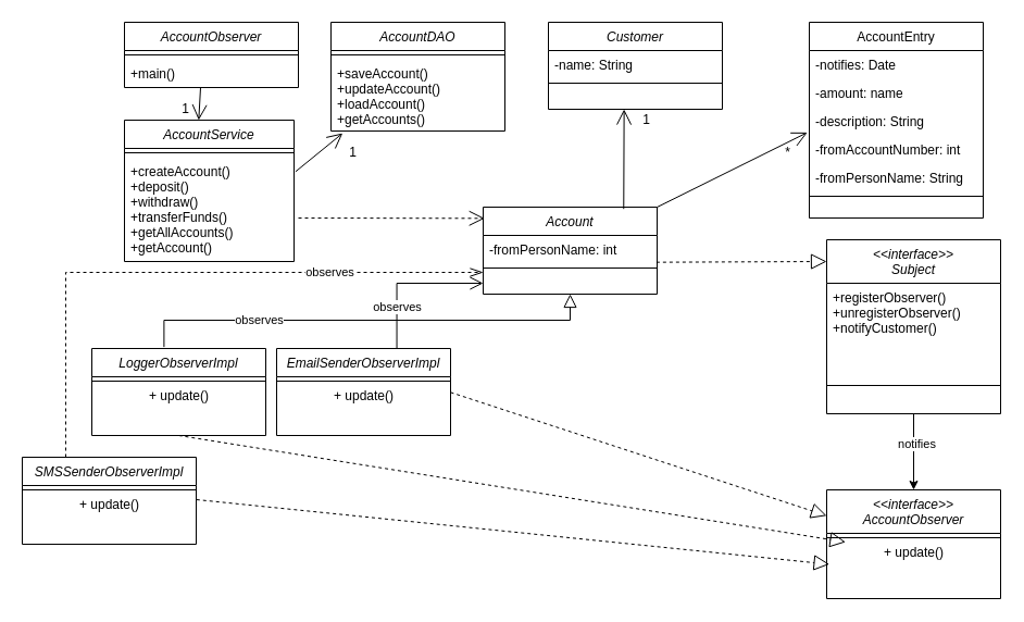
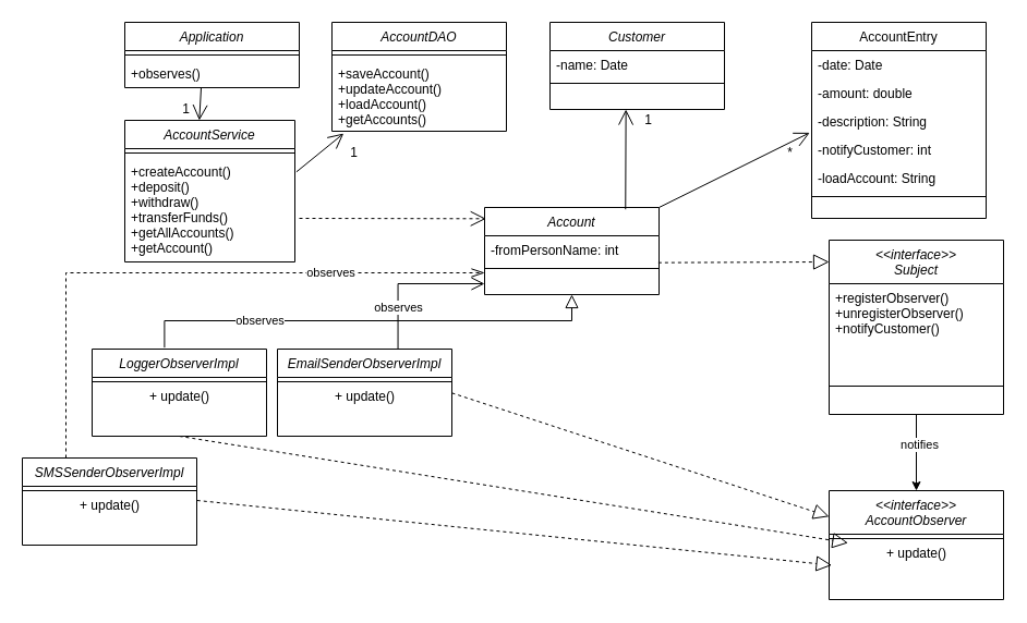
  <mxCell id="0" />
  <mxCell id="1" parent="0" />
  <mxCell id="2" value="" style="endArrow=open;endSize=10;endFill=0;shadow=0;strokeWidth=1;rounded=0;edgeStyle=elbowEdgeStyle;elbow=vertical;exitX=0.691;exitY=-0.006;exitDx=0;exitDy=0;exitPerimeter=0;" edge="1" parent="1" source="26"><mxGeometry width="160" relative="1" as="geometry"><mxPoint x="-66" y="483" as="sourcePoint" /><mxPoint x="444" y="260" as="targetPoint" /><Array as="points"><mxPoint x="384" y="260" /></Array></mxGeometry></mxCell>
  <mxCell id="3" value="observes&lt;br&gt;" style="edgeLabel;html=1;align=center;verticalAlign=middle;resizable=0;points=[];" vertex="1" connectable="0" parent="2"><mxGeometry x="-0.448" relative="1" as="geometry"><mxPoint as="offset" /></mxGeometry></mxCell>
  <mxCell id="4" value="AccountEntry" style="swimlane;fontStyle=0;align=center;verticalAlign=top;childLayout=stackLayout;horizontal=1;startSize=26;horizontalStack=0;resizeParent=1;resizeLast=0;collapsible=1;marginBottom=0;rounded=0;shadow=0;strokeWidth=1;" vertex="1" parent="1"><mxGeometry x="744" y="20" width="160" height="180" as="geometry"><mxRectangle x="550" y="140" width="160" height="26" as="alternateBounds" /></mxGeometry></mxCell>
- <mxCell id="5" value="-notifies: Date" style="text;align=left;verticalAlign=top;spacingLeft=4;spacingRight=4;overflow=hidden;rotatable=0;points=[[0,0.5],[1,0.5]];portConstraint=eastwest;" vertex="1" parent="4"><mxGeometry y="26" width="160" height="26" as="geometry" /></mxCell>
- <mxCell id="6" value="-amount: name" style="text;align=left;verticalAlign=top;spacingLeft=4;spacingRight=4;overflow=hidden;rotatable=0;points=[[0,0.5],[1,0.5]];portConstraint=eastwest;rounded=0;shadow=0;html=0;" vertex="1" parent="4"><mxGeometry y="52" width="160" height="26" as="geometry" /></mxCell>
+ <mxCell id="5" value="-date: Date" style="text;align=left;verticalAlign=top;spacingLeft=4;spacingRight=4;overflow=hidden;rotatable=0;points=[[0,0.5],[1,0.5]];portConstraint=eastwest;" vertex="1" parent="4"><mxGeometry y="26" width="160" height="26" as="geometry" /></mxCell>
+ <mxCell id="6" value="-amount: double" style="text;align=left;verticalAlign=top;spacingLeft=4;spacingRight=4;overflow=hidden;rotatable=0;points=[[0,0.5],[1,0.5]];portConstraint=eastwest;rounded=0;shadow=0;html=0;" vertex="1" parent="4"><mxGeometry y="52" width="160" height="26" as="geometry" /></mxCell>
  <mxCell id="7" value="-description: String" style="text;align=left;verticalAlign=top;spacingLeft=4;spacingRight=4;overflow=hidden;rotatable=0;points=[[0,0.5],[1,0.5]];portConstraint=eastwest;rounded=0;shadow=0;html=0;" vertex="1" parent="4"><mxGeometry y="78" width="160" height="26" as="geometry" /></mxCell>
- <mxCell id="8" value="-fromAccountNumber: int" style="text;align=left;verticalAlign=top;spacingLeft=4;spacingRight=4;overflow=hidden;rotatable=0;points=[[0,0.5],[1,0.5]];portConstraint=eastwest;rounded=0;shadow=0;html=0;" vertex="1" parent="4"><mxGeometry y="104" width="160" height="26" as="geometry" /></mxCell>
- <mxCell id="9" value="-fromPersonName: String" style="text;align=left;verticalAlign=top;spacingLeft=4;spacingRight=4;overflow=hidden;rotatable=0;points=[[0,0.5],[1,0.5]];portConstraint=eastwest;rounded=0;shadow=0;html=0;" vertex="1" parent="4"><mxGeometry y="130" width="160" height="26" as="geometry" /></mxCell>
+ <mxCell id="8" value="-notifyCustomer: int" style="text;align=left;verticalAlign=top;spacingLeft=4;spacingRight=4;overflow=hidden;rotatable=0;points=[[0,0.5],[1,0.5]];portConstraint=eastwest;rounded=0;shadow=0;html=0;" vertex="1" parent="4"><mxGeometry y="104" width="160" height="26" as="geometry" /></mxCell>
+ <mxCell id="9" value="-loadAccount: String" style="text;align=left;verticalAlign=top;spacingLeft=4;spacingRight=4;overflow=hidden;rotatable=0;points=[[0,0.5],[1,0.5]];portConstraint=eastwest;rounded=0;shadow=0;html=0;" vertex="1" parent="4"><mxGeometry y="130" width="160" height="26" as="geometry" /></mxCell>
  <mxCell id="10" value="" style="line;html=1;strokeWidth=1;align=left;verticalAlign=middle;spacingTop=-1;spacingLeft=3;spacingRight=3;rotatable=0;labelPosition=right;points=[];portConstraint=eastwest;" vertex="1" parent="4"><mxGeometry y="156" width="160" height="8" as="geometry" /></mxCell>
- <mxCell id="11" value="AccountObserver" style="swimlane;fontStyle=2;align=center;verticalAlign=top;childLayout=stackLayout;horizontal=1;startSize=26;horizontalStack=0;resizeParent=1;resizeLast=0;collapsible=1;marginBottom=0;rounded=0;shadow=0;strokeWidth=1;" vertex="1" parent="1"><mxGeometry x="114" y="20" width="160" height="60" as="geometry"><mxRectangle x="230" y="140" width="160" height="26" as="alternateBounds" /></mxGeometry></mxCell>
+ <mxCell id="11" value="Application" style="swimlane;fontStyle=2;align=center;verticalAlign=top;childLayout=stackLayout;horizontal=1;startSize=26;horizontalStack=0;resizeParent=1;resizeLast=0;collapsible=1;marginBottom=0;rounded=0;shadow=0;strokeWidth=1;" vertex="1" parent="1"><mxGeometry x="114" y="20" width="160" height="60" as="geometry"><mxRectangle x="230" y="140" width="160" height="26" as="alternateBounds" /></mxGeometry></mxCell>
  <mxCell id="12" value="" style="line;html=1;strokeWidth=1;align=left;verticalAlign=middle;spacingTop=-1;spacingLeft=3;spacingRight=3;rotatable=0;labelPosition=right;points=[];portConstraint=eastwest;" vertex="1" parent="11"><mxGeometry y="26" width="160" height="8" as="geometry" /></mxCell>
- <mxCell id="13" value="+main()" style="text;align=left;verticalAlign=top;spacingLeft=4;spacingRight=4;overflow=hidden;rotatable=0;points=[[0,0.5],[1,0.5]];portConstraint=eastwest;" vertex="1" parent="11"><mxGeometry y="34" width="160" height="26" as="geometry" /></mxCell>
+ <mxCell id="13" value="+observes()" style="text;align=left;verticalAlign=top;spacingLeft=4;spacingRight=4;overflow=hidden;rotatable=0;points=[[0,0.5],[1,0.5]];portConstraint=eastwest;" vertex="1" parent="11"><mxGeometry y="34" width="160" height="26" as="geometry" /></mxCell>
  <mxCell id="14" value="AccountDAO&#10;" style="swimlane;fontStyle=2;align=center;verticalAlign=top;childLayout=stackLayout;horizontal=1;startSize=26;horizontalStack=0;resizeParent=1;resizeLast=0;collapsible=1;marginBottom=0;rounded=0;shadow=0;strokeWidth=1;" vertex="1" parent="1"><mxGeometry x="304" y="20" width="160" height="100" as="geometry"><mxRectangle x="230" y="140" width="160" height="26" as="alternateBounds" /></mxGeometry></mxCell>
  <mxCell id="15" value="" style="line;html=1;strokeWidth=1;align=left;verticalAlign=middle;spacingTop=-1;spacingLeft=3;spacingRight=3;rotatable=0;labelPosition=right;points=[];portConstraint=eastwest;" vertex="1" parent="14"><mxGeometry y="26" width="160" height="8" as="geometry" /></mxCell>
  <mxCell id="16" value="+saveAccount()&#10;+updateAccount()&#10;+loadAccount()&#10;+getAccounts()" style="text;align=left;verticalAlign=top;spacingLeft=4;spacingRight=4;overflow=hidden;rotatable=0;points=[[0,0.5],[1,0.5]];portConstraint=eastwest;" vertex="1" parent="14"><mxGeometry y="34" width="160" height="66" as="geometry" /></mxCell>
  <mxCell id="17" value="Customer" style="swimlane;fontStyle=2;align=center;verticalAlign=top;childLayout=stackLayout;horizontal=1;startSize=26;horizontalStack=0;resizeParent=1;resizeLast=0;collapsible=1;marginBottom=0;rounded=0;shadow=0;strokeWidth=1;" vertex="1" parent="1"><mxGeometry x="504" y="20" width="160" height="80" as="geometry"><mxRectangle x="230" y="140" width="160" height="26" as="alternateBounds" /></mxGeometry></mxCell>
- <mxCell id="18" value="-name: String" style="text;align=left;verticalAlign=top;spacingLeft=4;spacingRight=4;overflow=hidden;rotatable=0;points=[[0,0.5],[1,0.5]];portConstraint=eastwest;" vertex="1" parent="17"><mxGeometry y="26" width="160" height="26" as="geometry" /></mxCell>
+ <mxCell id="18" value="-name: Date" style="text;align=left;verticalAlign=top;spacingLeft=4;spacingRight=4;overflow=hidden;rotatable=0;points=[[0,0.5],[1,0.5]];portConstraint=eastwest;" vertex="1" parent="17"><mxGeometry y="26" width="160" height="26" as="geometry" /></mxCell>
  <mxCell id="19" value="" style="line;html=1;strokeWidth=1;align=left;verticalAlign=middle;spacingTop=-1;spacingLeft=3;spacingRight=3;rotatable=0;labelPosition=right;points=[];portConstraint=eastwest;" vertex="1" parent="17"><mxGeometry y="52" width="160" height="8" as="geometry" /></mxCell>
  <mxCell id="20" value="Account" style="swimlane;fontStyle=2;align=center;verticalAlign=top;childLayout=stackLayout;horizontal=1;startSize=26;horizontalStack=0;resizeParent=1;resizeLast=0;collapsible=1;marginBottom=0;rounded=0;shadow=0;strokeWidth=1;" vertex="1" parent="1"><mxGeometry x="444" y="190" width="160" height="80" as="geometry"><mxRectangle x="230" y="140" width="160" height="26" as="alternateBounds" /></mxGeometry></mxCell>
  <mxCell id="21" value="-fromPersonName: int" style="text;align=left;verticalAlign=top;spacingLeft=4;spacingRight=4;overflow=hidden;rotatable=0;points=[[0,0.5],[1,0.5]];portConstraint=eastwest;" vertex="1" parent="20"><mxGeometry y="26" width="160" height="26" as="geometry" /></mxCell>
  <mxCell id="22" value="" style="line;html=1;strokeWidth=1;align=left;verticalAlign=middle;spacingTop=-1;spacingLeft=3;spacingRight=3;rotatable=0;labelPosition=right;points=[];portConstraint=eastwest;" vertex="1" parent="20"><mxGeometry y="52" width="160" height="8" as="geometry" /></mxCell>
  <mxCell id="23" value="AccountService&#10;" style="swimlane;fontStyle=2;align=center;verticalAlign=top;childLayout=stackLayout;horizontal=1;startSize=26;horizontalStack=0;resizeParent=1;resizeLast=0;collapsible=1;marginBottom=0;rounded=0;shadow=0;strokeWidth=1;" vertex="1" parent="1"><mxGeometry x="114" y="110" width="156" height="130" as="geometry"><mxRectangle x="230" y="140" width="160" height="26" as="alternateBounds" /></mxGeometry></mxCell>
  <mxCell id="24" value="" style="line;html=1;strokeWidth=1;align=left;verticalAlign=middle;spacingTop=-1;spacingLeft=3;spacingRight=3;rotatable=0;labelPosition=right;points=[];portConstraint=eastwest;" vertex="1" parent="23"><mxGeometry y="26" width="156" height="8" as="geometry" /></mxCell>
  <mxCell id="25" value="+createAccount()&#10;+deposit()&#10;+withdraw()&#10;+transferFunds()&#10;+getAllAccounts()&#10;+getAccount()" style="text;align=left;verticalAlign=top;spacingLeft=4;spacingRight=4;overflow=hidden;rotatable=0;points=[[0,0.5],[1,0.5]];portConstraint=eastwest;" vertex="1" parent="23"><mxGeometry y="34" width="156" height="86" as="geometry" /></mxCell>
  <mxCell id="26" value="EmailSenderObserverImpl" style="swimlane;fontStyle=2;align=center;verticalAlign=top;childLayout=stackLayout;horizontal=1;startSize=26;horizontalStack=0;resizeParent=1;resizeLast=0;collapsible=1;marginBottom=0;rounded=0;shadow=0;strokeWidth=1;" vertex="1" parent="1"><mxGeometry x="254" y="320" width="160" height="80" as="geometry"><mxRectangle x="230" y="140" width="160" height="26" as="alternateBounds" /></mxGeometry></mxCell>
  <mxCell id="27" value="" style="line;html=1;strokeWidth=1;align=left;verticalAlign=middle;spacingTop=-1;spacingLeft=3;spacingRight=3;rotatable=0;labelPosition=right;points=[];portConstraint=eastwest;" vertex="1" parent="26"><mxGeometry y="26" width="160" height="8" as="geometry" /></mxCell>
  <mxCell id="28" value="+ update()" style="text;html=1;align=center;verticalAlign=middle;resizable=0;points=[];autosize=1;strokeColor=none;fillColor=none;" vertex="1" parent="26"><mxGeometry y="34" width="160" height="20" as="geometry" /></mxCell>
  <mxCell id="29" value="LoggerObserverImpl" style="swimlane;fontStyle=2;align=center;verticalAlign=top;childLayout=stackLayout;horizontal=1;startSize=26;horizontalStack=0;resizeParent=1;resizeLast=0;collapsible=1;marginBottom=0;rounded=0;shadow=0;strokeWidth=1;" vertex="1" parent="1"><mxGeometry x="84" y="320" width="160" height="80" as="geometry"><mxRectangle x="230" y="140" width="160" height="26" as="alternateBounds" /></mxGeometry></mxCell>
  <mxCell id="30" value="" style="line;html=1;strokeWidth=1;align=left;verticalAlign=middle;spacingTop=-1;spacingLeft=3;spacingRight=3;rotatable=0;labelPosition=right;points=[];portConstraint=eastwest;" vertex="1" parent="29"><mxGeometry y="26" width="160" height="8" as="geometry" /></mxCell>
  <mxCell id="31" value="+ update()" style="text;html=1;align=center;verticalAlign=middle;resizable=0;points=[];autosize=1;strokeColor=none;fillColor=none;" vertex="1" parent="29"><mxGeometry y="34" width="160" height="20" as="geometry" /></mxCell>
  <mxCell id="32" value="" style="endArrow=open;endSize=12;dashed=1;html=1;rounded=0;entryX=0.008;entryY=0.129;entryDx=0;entryDy=0;entryPerimeter=0;" edge="1" parent="1" target="20"><mxGeometry width="160" relative="1" as="geometry"><mxPoint x="274" y="200" as="sourcePoint" /><mxPoint x="504" y="410" as="targetPoint" /><Array as="points" /></mxGeometry></mxCell>
  <mxCell id="33" value="" style="endArrow=open;endFill=1;endSize=12;html=1;rounded=0;entryX=0.438;entryY=0;entryDx=0;entryDy=0;entryPerimeter=0;" edge="1" parent="1" target="23"><mxGeometry width="160" relative="1" as="geometry"><mxPoint x="184" y="80" as="sourcePoint" /><mxPoint x="344" y="80" as="targetPoint" /></mxGeometry></mxCell>
  <mxCell id="34" value="" style="endArrow=open;endFill=1;endSize=12;html=1;rounded=0;entryX=0.067;entryY=1.031;entryDx=0;entryDy=0;entryPerimeter=0;exitX=1.009;exitY=0.155;exitDx=0;exitDy=0;exitPerimeter=0;" edge="1" parent="1" source="25" target="16"><mxGeometry width="160" relative="1" as="geometry"><mxPoint x="374" y="70" as="sourcePoint" /><mxPoint x="374.08" y="120" as="targetPoint" /></mxGeometry></mxCell>
  <mxCell id="35" value="" style="endArrow=open;endFill=1;endSize=12;html=1;rounded=0;entryX=0.067;entryY=1.031;entryDx=0;entryDy=0;entryPerimeter=0;exitX=0.808;exitY=0.021;exitDx=0;exitDy=0;exitPerimeter=0;" edge="1" parent="1" source="20"><mxGeometry width="160" relative="1" as="geometry"><mxPoint x="534.36" y="159.93" as="sourcePoint" /><mxPoint x="573.64" y="99.996" as="targetPoint" /></mxGeometry></mxCell>
  <mxCell id="36" value="" style="endArrow=open;endFill=1;endSize=12;html=1;rounded=0;entryX=-0.011;entryY=0.898;entryDx=0;entryDy=0;entryPerimeter=0;" edge="1" parent="1" target="7"><mxGeometry width="160" relative="1" as="geometry"><mxPoint x="604" y="190" as="sourcePoint" /><mxPoint x="583.64" y="109.996" as="targetPoint" /></mxGeometry></mxCell>
  <mxCell id="37" value="*" style="text;html=1;align=center;verticalAlign=middle;resizable=0;points=[];autosize=1;strokeColor=none;fillColor=none;" vertex="1" parent="1"><mxGeometry x="714" y="130" width="20" height="20" as="geometry" /></mxCell>
  <mxCell id="38" value="1" style="text;html=1;align=center;verticalAlign=middle;resizable=0;points=[];autosize=1;strokeColor=none;fillColor=none;" vertex="1" parent="1"><mxGeometry x="584" y="100" width="20" height="20" as="geometry" /></mxCell>
  <mxCell id="39" value="1" style="text;html=1;align=center;verticalAlign=middle;resizable=0;points=[];autosize=1;strokeColor=none;fillColor=none;" vertex="1" parent="1"><mxGeometry x="314" y="130" width="20" height="20" as="geometry" /></mxCell>
  <mxCell id="40" value="1" style="text;html=1;align=center;verticalAlign=middle;resizable=0;points=[];autosize=1;strokeColor=none;fillColor=none;" vertex="1" parent="1"><mxGeometry x="160" y="90" width="20" height="20" as="geometry" /></mxCell>
  <mxCell id="41" value="SMSSenderObserverImpl" style="swimlane;fontStyle=2;align=center;verticalAlign=top;childLayout=stackLayout;horizontal=1;startSize=26;horizontalStack=0;resizeParent=1;resizeLast=0;collapsible=1;marginBottom=0;rounded=0;shadow=0;strokeWidth=1;" vertex="1" parent="1"><mxGeometry x="20" y="420" width="160" height="80" as="geometry"><mxRectangle x="230" y="140" width="160" height="26" as="alternateBounds" /></mxGeometry></mxCell>
  <mxCell id="42" value="" style="line;html=1;strokeWidth=1;align=left;verticalAlign=middle;spacingTop=-1;spacingLeft=3;spacingRight=3;rotatable=0;labelPosition=right;points=[];portConstraint=eastwest;" vertex="1" parent="41"><mxGeometry y="26" width="160" height="8" as="geometry" /></mxCell>
  <mxCell id="43" value="+ update()" style="text;html=1;align=center;verticalAlign=middle;resizable=0;points=[];autosize=1;strokeColor=none;fillColor=none;" vertex="1" parent="41"><mxGeometry y="34" width="160" height="20" as="geometry" /></mxCell>
  <mxCell id="44" value="" style="endArrow=openThin;endSize=10;endFill=0;shadow=0;strokeWidth=1;rounded=0;edgeStyle=elbowEdgeStyle;elbow=vertical;exitX=0.25;exitY=0;exitDx=0;exitDy=0;entryX=0;entryY=0.75;entryDx=0;entryDy=0;dashed=1;" edge="1" parent="1" source="41" target="20"><mxGeometry width="160" relative="1" as="geometry"><mxPoint x="376" y="326" as="sourcePoint" /><mxPoint x="440" y="250" as="targetPoint" /><Array as="points"><mxPoint x="240" y="250" /><mxPoint x="380" y="250" /><mxPoint x="320" y="290" /><mxPoint x="200" y="290" /><mxPoint x="380" y="270" /><mxPoint x="290" y="290" /><mxPoint x="250" y="230" /></Array></mxGeometry></mxCell>
  <mxCell id="45" value="observes" style="edgeLabel;html=1;align=center;verticalAlign=middle;resizable=0;points=[];" vertex="1" connectable="0" parent="44"><mxGeometry x="0.487" y="1" relative="1" as="geometry"><mxPoint as="offset" /></mxGeometry></mxCell>
  <mxCell id="46" value="" style="endArrow=block;endSize=10;endFill=0;shadow=0;strokeWidth=1;rounded=0;edgeStyle=elbowEdgeStyle;elbow=vertical;exitX=0.415;exitY=-0.017;exitDx=0;exitDy=0;exitPerimeter=0;entryX=0.5;entryY=1;entryDx=0;entryDy=0;" edge="1" parent="1" source="29" target="20"><mxGeometry width="160" relative="1" as="geometry"><mxPoint x="150" y="310" as="sourcePoint" /><mxPoint x="464" y="280" as="targetPoint" /><Array as="points" /></mxGeometry></mxCell>
  <mxCell id="47" value="observes&lt;br&gt;" style="edgeLabel;html=1;align=center;verticalAlign=middle;resizable=0;points=[];" vertex="1" connectable="0" parent="46"><mxGeometry x="-0.471" y="1" relative="1" as="geometry"><mxPoint as="offset" /></mxGeometry></mxCell>
  <mxCell id="48" style="edgeStyle=orthogonalEdgeStyle;rounded=0;orthogonalLoop=1;jettySize=auto;html=1;exitX=0.5;exitY=1;exitDx=0;exitDy=0;" edge="1" parent="1" source="50" target="54"><mxGeometry relative="1" as="geometry" /></mxCell>
  <mxCell id="49" value="notifies" style="edgeLabel;html=1;align=center;verticalAlign=middle;resizable=0;points=[];" vertex="1" connectable="0" parent="48"><mxGeometry x="-0.217" y="2" relative="1" as="geometry"><mxPoint as="offset" /></mxGeometry></mxCell>
  <mxCell id="50" value="&lt;&lt;interface&gt;&gt;&#10;Subject" style="swimlane;fontStyle=2;align=center;verticalAlign=top;childLayout=stackLayout;horizontal=1;startSize=40;horizontalStack=0;resizeParent=1;resizeLast=0;collapsible=1;marginBottom=0;rounded=0;shadow=0;strokeWidth=1;" vertex="1" parent="1"><mxGeometry x="760" y="220" width="160" height="160" as="geometry"><mxRectangle x="230" y="140" width="160" height="26" as="alternateBounds" /></mxGeometry></mxCell>
  <mxCell id="51" value="+registerObserver()&#10;+unregisterObserver()&#10;+notifyCustomer()" style="text;align=left;verticalAlign=top;spacingLeft=4;spacingRight=4;overflow=hidden;rotatable=0;points=[[0,0.5],[1,0.5]];portConstraint=eastwest;" vertex="1" parent="50"><mxGeometry y="40" width="160" height="90" as="geometry" /></mxCell>
  <mxCell id="52" value="" style="line;html=1;strokeWidth=1;align=left;verticalAlign=middle;spacingTop=-1;spacingLeft=3;spacingRight=3;rotatable=0;labelPosition=right;points=[];portConstraint=eastwest;" vertex="1" parent="50"><mxGeometry y="130" width="160" height="8" as="geometry" /></mxCell>
  <mxCell id="53" value="" style="endArrow=block;dashed=1;endFill=0;endSize=12;html=1;rounded=0;exitX=0.996;exitY=0.949;exitDx=0;exitDy=0;exitPerimeter=0;" edge="1" parent="1" source="21"><mxGeometry width="160" relative="1" as="geometry"><mxPoint x="610" y="240" as="sourcePoint" /><mxPoint x="760" y="240" as="targetPoint" /></mxGeometry></mxCell>
  <mxCell id="54" value="&lt;&lt;interface&gt;&gt;&#10;AccountObserver" style="swimlane;fontStyle=2;align=center;verticalAlign=top;childLayout=stackLayout;horizontal=1;startSize=40;horizontalStack=0;resizeParent=1;resizeLast=0;collapsible=1;marginBottom=0;rounded=0;shadow=0;strokeWidth=1;" vertex="1" parent="1"><mxGeometry x="760" y="450" width="160" height="100" as="geometry"><mxRectangle x="230" y="140" width="160" height="26" as="alternateBounds" /></mxGeometry></mxCell>
  <mxCell id="55" value="" style="line;html=1;strokeWidth=1;align=left;verticalAlign=middle;spacingTop=-1;spacingLeft=3;spacingRight=3;rotatable=0;labelPosition=right;points=[];portConstraint=eastwest;" vertex="1" parent="54"><mxGeometry y="40" width="160" height="8" as="geometry" /></mxCell>
  <mxCell id="56" value="+ update()" style="text;html=1;align=center;verticalAlign=middle;resizable=0;points=[];autosize=1;strokeColor=none;fillColor=none;" vertex="1" parent="54"><mxGeometry y="48" width="160" height="20" as="geometry" /></mxCell>
  <mxCell id="57" value="" style="endArrow=block;dashed=1;endFill=0;endSize=12;html=1;rounded=0;exitX=0.996;exitY=0.949;exitDx=0;exitDy=0;exitPerimeter=0;" edge="1" parent="1" target="54"><mxGeometry width="160" relative="1" as="geometry"><mxPoint x="414" y="360.334" as="sourcePoint" /><mxPoint x="570.64" y="359.66" as="targetPoint" /></mxGeometry></mxCell>
  <mxCell id="58" value="" style="endArrow=block;dashed=1;endFill=0;endSize=12;html=1;rounded=0;exitX=0.5;exitY=1;exitDx=0;exitDy=0;" edge="1" parent="1" source="29" target="56"><mxGeometry width="160" relative="1" as="geometry"><mxPoint x="197" y="420.674" as="sourcePoint" /><mxPoint x="353.64" y="420" as="targetPoint" /></mxGeometry></mxCell>
  <mxCell id="59" value="" style="endArrow=block;dashed=1;endFill=0;endSize=12;html=1;rounded=0;exitX=1.002;exitY=0.25;exitDx=0;exitDy=0;exitPerimeter=0;entryX=0.016;entryY=1.021;entryDx=0;entryDy=0;entryPerimeter=0;" edge="1" parent="1" source="43" target="56"><mxGeometry width="160" relative="1" as="geometry"><mxPoint x="257.36" y="440.674" as="sourcePoint" /><mxPoint x="414" y="440" as="targetPoint" /><Array as="points" /></mxGeometry></mxCell>
